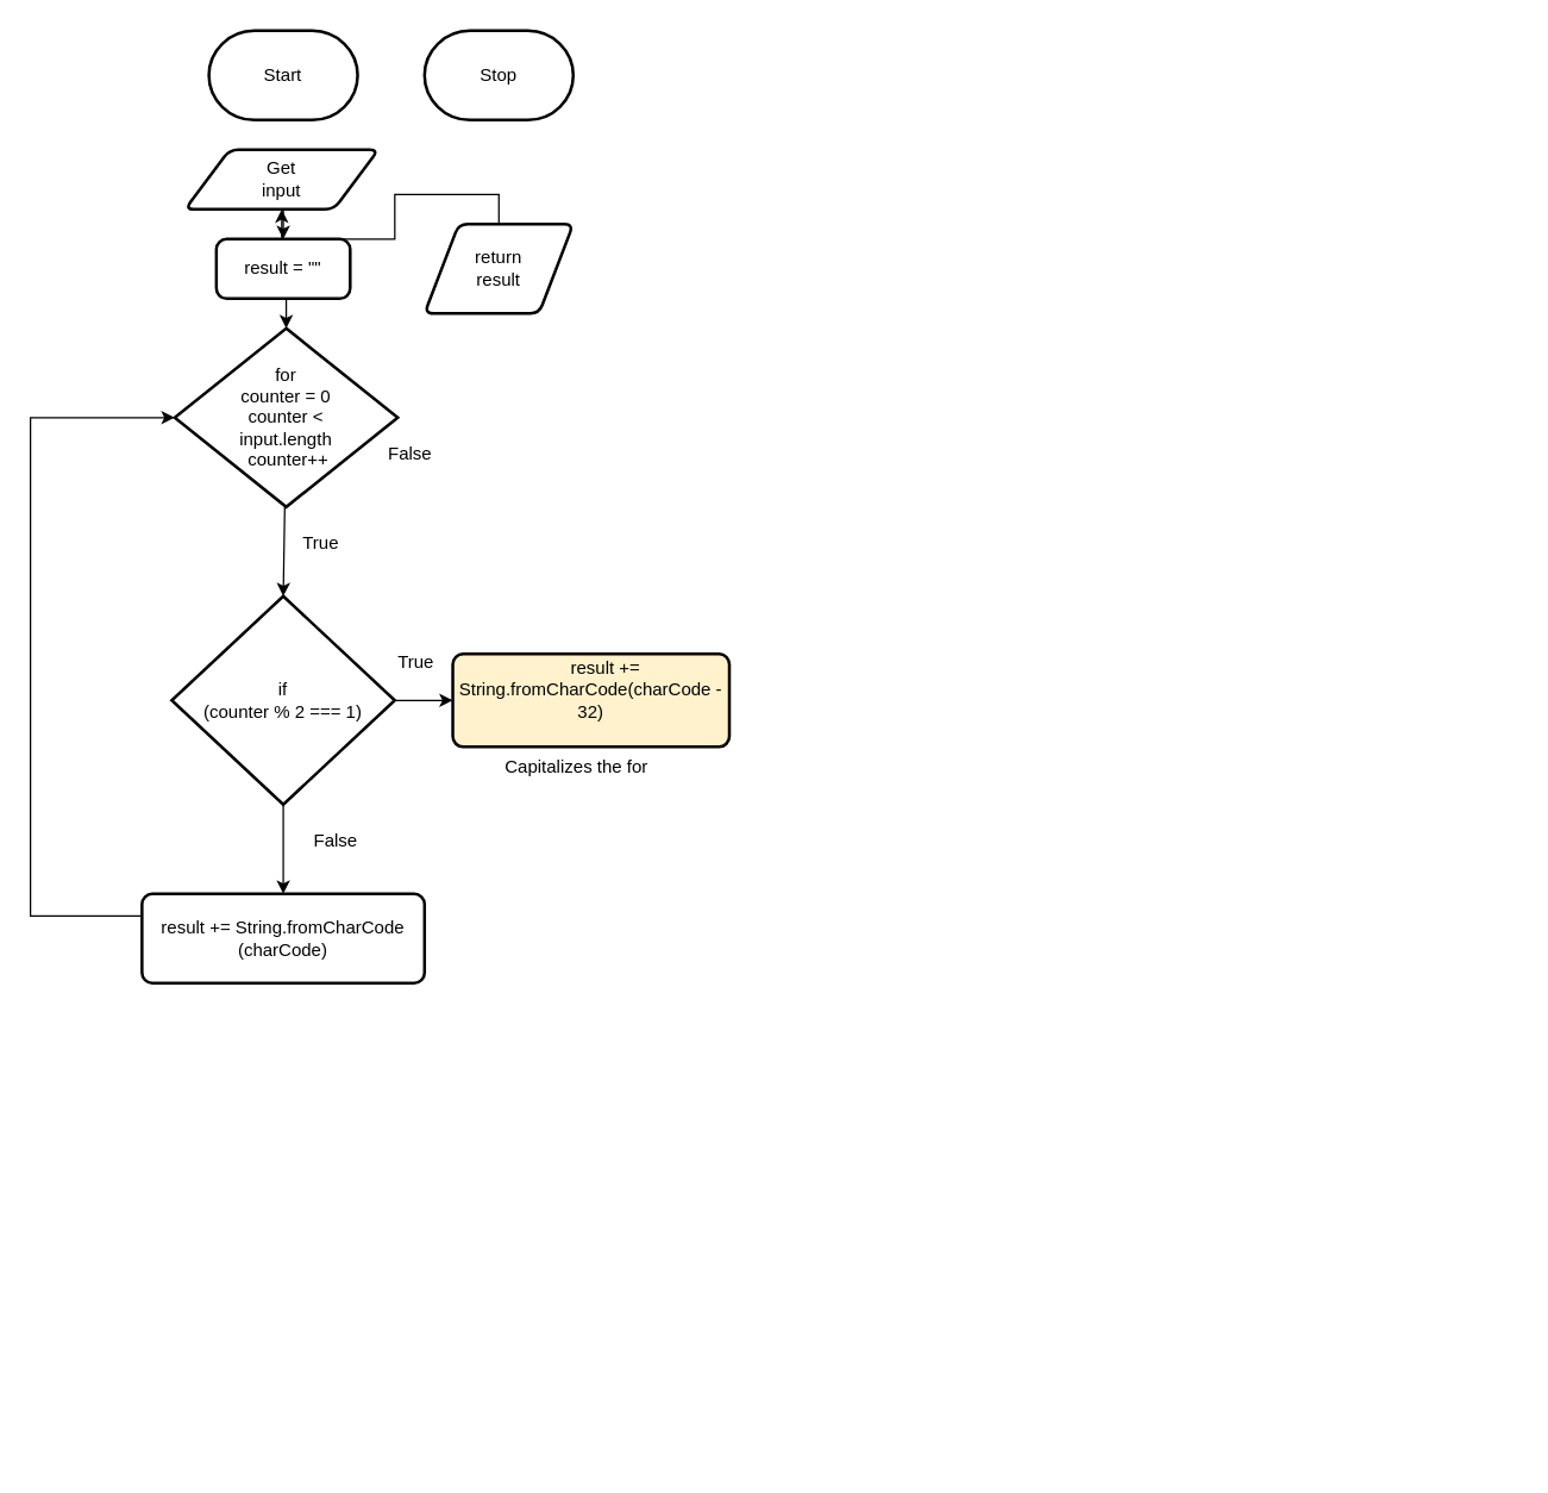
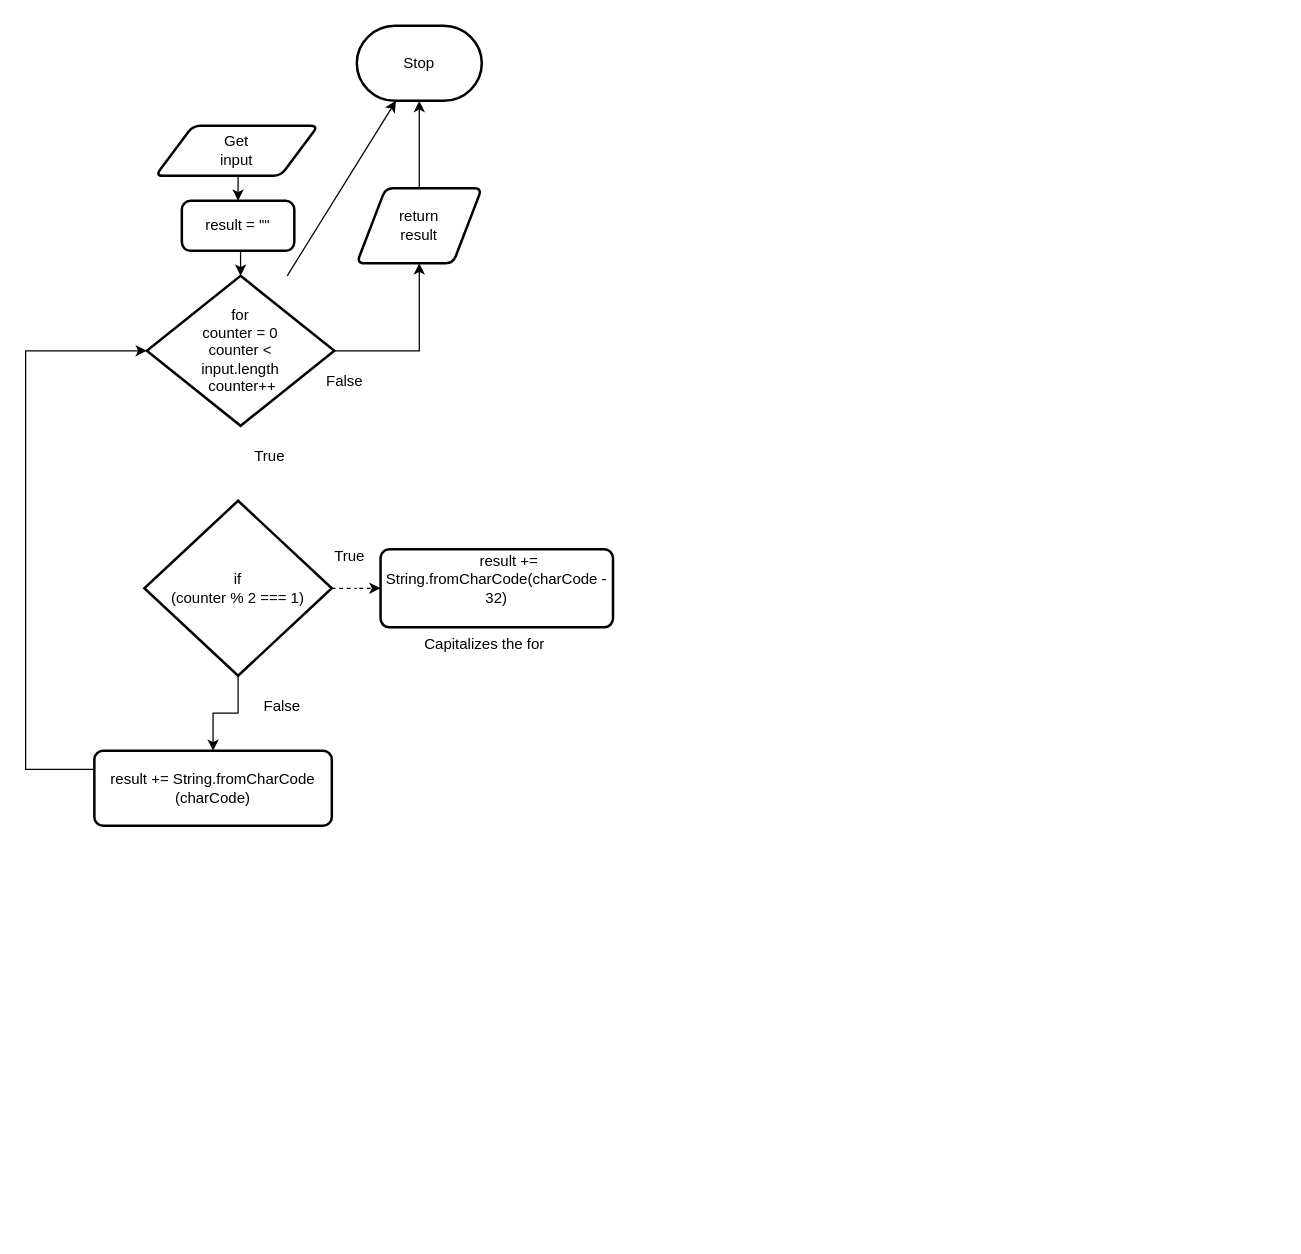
  <mxCell id="0" />
  <mxCell id="1" parent="0" />
  <mxCell id="2" style="edgeStyle=orthogonalEdgeStyle;html=1;rounded=0;entryX=0.5;entryY=0;entryDx=0;entryDy=0;" parent="1" edge="1"><mxGeometry relative="1" as="geometry"><mxPoint x="1019" y="980.067" as="sourcePoint" /></mxGeometry></mxCell>
  <mxCell id="3" style="edgeStyle=orthogonalEdgeStyle;html=1;rounded=0;entryX=0.5;entryY=0;entryDx=0;entryDy=0;" parent="1" edge="1"><mxGeometry relative="1" as="geometry"><mxPoint x="409" y="740.067" as="sourcePoint" /></mxGeometry></mxCell>
- <mxCell id="4" value="Start" style="strokeWidth=2;html=1;shape=mxgraph.flowchart.terminator;whiteSpace=wrap;" parent="1" vertex="1"><mxGeometry x="140" y="20" width="100" height="60" as="geometry" /></mxCell>
  <mxCell id="5" value="Stop" style="strokeWidth=2;html=1;shape=mxgraph.flowchart.terminator;whiteSpace=wrap;" parent="1" vertex="1"><mxGeometry x="285" y="20" width="100" height="60" as="geometry" /></mxCell>
- <mxCell id="6" style="edgeStyle=none;html=1;entryX=0.5;entryY=0;entryDx=0;entryDy=0;entryPerimeter=0;" parent="1" source="8" target="11" edge="1"><mxGeometry relative="1" as="geometry" /></mxCell>
+ <mxCell id="6" style="edgeStyle=none;html=1;" parent="1" source="8" target="5" edge="1"><mxGeometry relative="1" as="geometry" /></mxCell>
+ <mxCell id="7" style="edgeStyle=orthogonalEdgeStyle;rounded=0;orthogonalLoop=1;jettySize=auto;html=1;entryX=0.5;entryY=1;entryDx=0;entryDy=0;" parent="1" source="8" target="15" edge="1"><mxGeometry relative="1" as="geometry" /></mxCell>
  <mxCell id="8" value="for&lt;br&gt;counter = 0&lt;br&gt;counter &amp;lt; &lt;br&gt;input.length&lt;br&gt;&amp;nbsp;counter++" style="strokeWidth=2;html=1;shape=mxgraph.flowchart.decision;whiteSpace=wrap;" parent="1" vertex="1"><mxGeometry x="117" y="220" width="150" height="120" as="geometry" /></mxCell>
  <mxCell id="9" style="edgeStyle=orthogonalEdgeStyle;rounded=0;html=1;entryX=0.5;entryY=0;entryDx=0;entryDy=0;fontSize=24;" parent="1" source="11" target="21" edge="1"><mxGeometry relative="1" as="geometry" /></mxCell>
- <mxCell id="10" style="edgeStyle=orthogonalEdgeStyle;rounded=0;orthogonalLoop=1;jettySize=auto;html=1;entryX=0;entryY=0.5;entryDx=0;entryDy=0;" parent="1" source="11" target="14" edge="1"><mxGeometry relative="1" as="geometry" /></mxCell>
+ <mxCell id="10" style="edgeStyle=orthogonalEdgeStyle;rounded=0;orthogonalLoop=1;jettySize=auto;html=1;entryX=0;entryY=0.5;entryDx=0;entryDy=0;dashed=1;" parent="1" source="11" target="14" edge="1"><mxGeometry relative="1" as="geometry" /></mxCell>
  <mxCell id="11" value="if&lt;br&gt;(counter % 2 === 1)" style="strokeWidth=2;html=1;shape=mxgraph.flowchart.decision;whiteSpace=wrap;" parent="1" vertex="1"><mxGeometry x="115" y="400" width="150" height="140" as="geometry" /></mxCell>
  <mxCell id="12" value="True" style="text;html=1;align=center;verticalAlign=middle;resizable=0;points=[];autosize=1;strokeColor=none;fillColor=none;" parent="1" vertex="1"><mxGeometry x="190" y="350" width="50" height="30" as="geometry" /></mxCell>
  <mxCell id="13" value="False" style="text;html=1;align=center;verticalAlign=middle;resizable=0;points=[];autosize=1;strokeColor=none;fillColor=none;" parent="1" vertex="1"><mxGeometry x="250" y="290" width="50" height="30" as="geometry" /></mxCell>
- <mxCell id="14" value="&lt;div&gt;&amp;nbsp; &amp;nbsp; &amp;nbsp; result += String.fromCharCode(charCode - 32)&lt;/div&gt;&lt;div&gt;&lt;br&gt;&lt;/div&gt;" style="rounded=1;whiteSpace=wrap;html=1;absoluteArcSize=1;arcSize=14;strokeWidth=2;fillColor=#fff2cc;" parent="1" vertex="1"><mxGeometry x="304" y="438.75" width="186" height="62.5" as="geometry" /></mxCell>
+ <mxCell id="14" value="&lt;div&gt;&amp;nbsp; &amp;nbsp; &amp;nbsp; result += String.fromCharCode(charCode - 32)&lt;/div&gt;&lt;div&gt;&lt;br&gt;&lt;/div&gt;" style="rounded=1;whiteSpace=wrap;html=1;absoluteArcSize=1;arcSize=14;strokeWidth=2;" parent="1" vertex="1"><mxGeometry x="304" y="438.75" width="186" height="62.5" as="geometry" /></mxCell>
  <mxCell id="15" value="return&lt;br&gt;result" style="shape=parallelogram;html=1;strokeWidth=2;perimeter=parallelogramPerimeter;whiteSpace=wrap;rounded=1;arcSize=12;size=0.23;" parent="1" vertex="1"><mxGeometry x="285" y="150" width="100" height="60" as="geometry" /></mxCell>
  <mxCell id="16" style="edgeStyle=orthogonalEdgeStyle;rounded=0;orthogonalLoop=1;jettySize=auto;html=1;exitX=0.5;exitY=1;exitDx=0;exitDy=0;entryX=0.5;entryY=0;entryDx=0;entryDy=0;" parent="1" source="17" target="22" edge="1"><mxGeometry relative="1" as="geometry" /></mxCell>
  <mxCell id="17" value="Get&lt;br&gt;input" style="shape=parallelogram;html=1;strokeWidth=2;perimeter=parallelogramPerimeter;whiteSpace=wrap;rounded=1;arcSize=12;size=0.23;" parent="1" vertex="1"><mxGeometry x="124" y="100" width="130" height="40" as="geometry" /></mxCell>
  <mxCell id="18" value="True" style="text;html=1;align=center;verticalAlign=middle;resizable=0;points=[];autosize=1;strokeColor=none;fillColor=none;" parent="1" vertex="1"><mxGeometry x="254" y="430" width="50" height="30" as="geometry" /></mxCell>
  <mxCell id="19" value="False" style="text;html=1;align=center;verticalAlign=middle;resizable=0;points=[];autosize=1;strokeColor=none;fillColor=none;" parent="1" vertex="1"><mxGeometry x="200" y="550" width="50" height="30" as="geometry" /></mxCell>
  <mxCell id="20" style="edgeStyle=orthogonalEdgeStyle;rounded=0;html=1;entryX=0;entryY=0.5;entryDx=0;entryDy=0;entryPerimeter=0;fontSize=24;" parent="1" source="21" target="8" edge="1"><mxGeometry relative="1" as="geometry"><Array as="points"><mxPoint x="20" y="615" /><mxPoint x="20" y="280" /></Array></mxGeometry></mxCell>
- <mxCell id="21" value="&lt;div&gt;result += String.fromCharCode&lt;/div&gt;&lt;div&gt;(charCode)&lt;/div&gt;" style="rounded=1;whiteSpace=wrap;html=1;absoluteArcSize=1;arcSize=14;strokeWidth=2;" parent="1" vertex="1"><mxGeometry x="95" y="600" width="190" height="60" as="geometry" /></mxCell>
+ <mxCell id="21" value="&lt;div&gt;result += String.fromCharCode&lt;/div&gt;&lt;div&gt;(charCode)&lt;/div&gt;" style="rounded=1;whiteSpace=wrap;html=1;absoluteArcSize=1;arcSize=14;strokeWidth=2;" parent="1" vertex="1"><mxGeometry x="75" y="600" width="190" height="60" as="geometry" /></mxCell>
  <mxCell id="22" value="result = &quot;&quot;" style="rounded=1;whiteSpace=wrap;html=1;absoluteArcSize=1;arcSize=14;strokeWidth=2;" parent="1" vertex="1"><mxGeometry x="145" y="160" width="90" height="40" as="geometry" /></mxCell>
  <mxCell id="23" style="edgeStyle=orthogonalEdgeStyle;rounded=0;orthogonalLoop=1;jettySize=auto;html=1;exitX=0.5;exitY=1;exitDx=0;exitDy=0;entryX=0.5;entryY=0;entryDx=0;entryDy=0;entryPerimeter=0;" parent="1" source="22" target="8" edge="1"><mxGeometry relative="1" as="geometry" /></mxCell>
  <mxCell id="24" value="Capitalizes the for" style="text;html=1;align=center;verticalAlign=middle;resizable=0;points=[];autosize=1;strokeColor=none;fillColor=none;" parent="1" vertex="1"><mxGeometry x="322" y="500" width="130" height="30" as="geometry" /></mxCell>
- <mxCell id="25" style="edgeStyle=orthogonalEdgeStyle;rounded=0;orthogonalLoop=1;jettySize=auto;html=1;exitX=0.5;exitY=0;exitDx=0;exitDy=0;" parent="1" source="15" target="17" edge="1"><mxGeometry relative="1" as="geometry" /></mxCell>
+ <mxCell id="25" style="edgeStyle=orthogonalEdgeStyle;rounded=0;orthogonalLoop=1;jettySize=auto;html=1;exitX=0.5;exitY=0;exitDx=0;exitDy=0;entryX=0.5;entryY=1;entryDx=0;entryDy=0;entryPerimeter=0;" parent="1" source="15" target="5" edge="1"><mxGeometry relative="1" as="geometry" /></mxCell>
